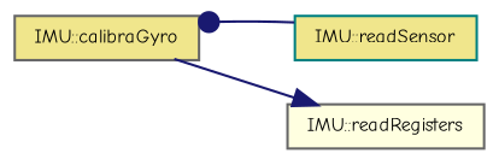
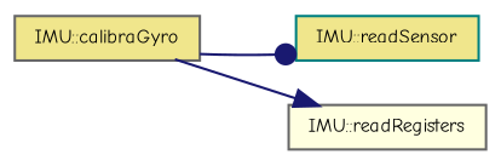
  digraph {
    fontname="Comic Neue"
    rankdir=LR
    node [color=gray40 fillcolor=khaki fontname="Comic Neue" fontsize=8 shape=record style=filled]
    edge [color=midnightblue fontname="Comic Neue" fontsize=8 labelfontname=DejaVuSansMono labelfontsize=8 style=solid]
    n1 [fontcolor=black height=0.2 label="IMU::calibraGyro" width=0.4]
    n2 [color=teal height=0.2 label="IMU::readSensor" width=0.4]
    n3 [fillcolor=lightyellow height=0.2 label="IMU::readRegisters" width=0.4]
-   n2 -> n1 [arrowhead=dot]
+   n1 -> n2 [arrowhead=dot]
    n1 -> n3 [arrowhead=normal]
  }
